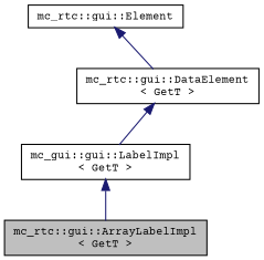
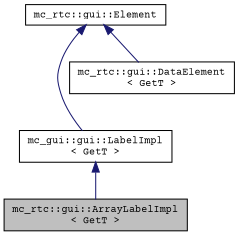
  digraph {
    fontname="Courier Prime"
    node [color=black fillcolor=white fontname="Courier Prime" fontsize=10 shape=record style=filled]
    edge [color=midnightblue dir=back fontname="Courier Prime" fontsize=10 labelfontname=Helvetica labelfontsize=10 style=solid]
    n1 [fillcolor=grey75 fontcolor=black height=0.2 label="mc_rtc::gui::ArrayLabelImpl\l\< GetT \>" width=0.4]
    n2 [height=0.2 label="mc_gui::gui::LabelImpl\l\< GetT \>" width=0.4]
    n3 [height=0.2 label="mc_rtc::gui::DataElement\l\< GetT \>" width=0.4]
    n4 [height=0.2 label="mc_rtc::gui::Element" width=0.4]
    n2 -> n1
-   n3 -> n2
+   n4 -> n2
    n4 -> n3
  }
